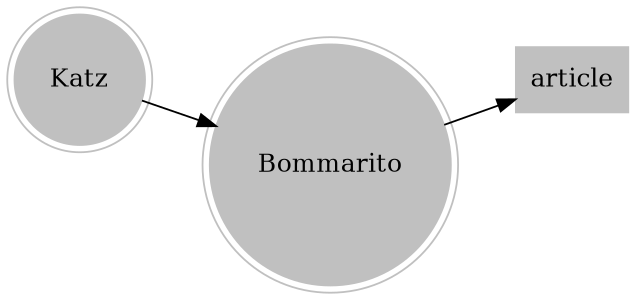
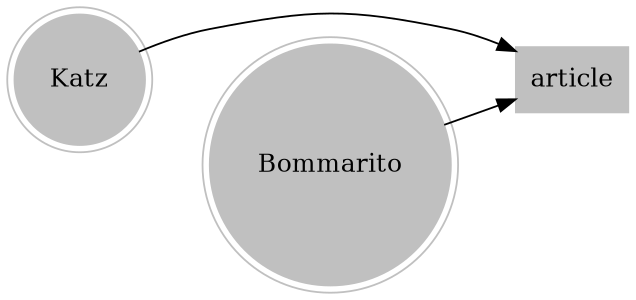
  digraph {
    rankdir=LR
    node [color=grey shape=doublecircle style=filled]
    article [shape=box]
    Bommarito
    Katz
    Bommarito -> article
-   Katz -> Bommarito
+   Katz -> article
  }
